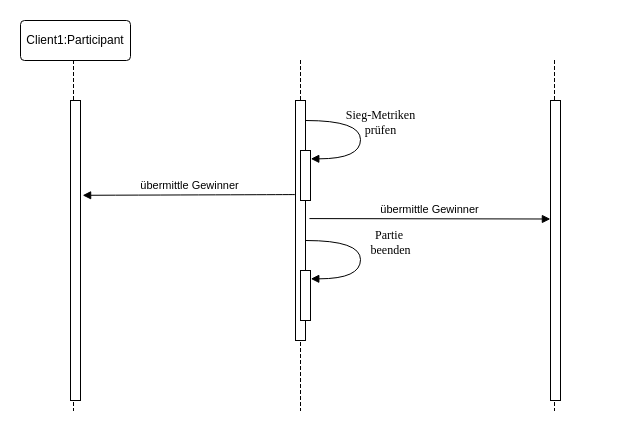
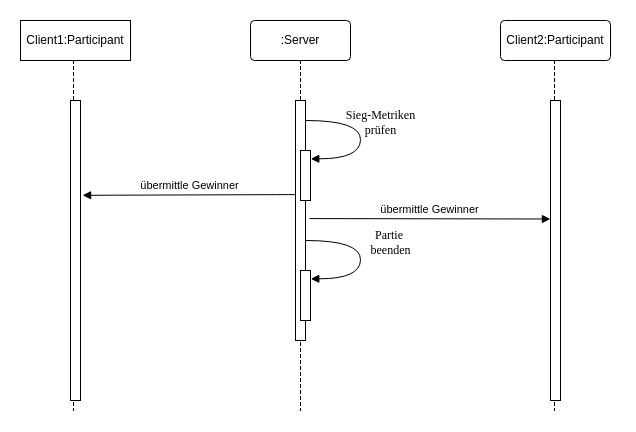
  <mxCell id="0" />
  <mxCell id="1" parent="0" />
- <mxCell id="2" value="Client1:Participant" style="rounded=1;arcSize=10;whiteSpace=wrap;html=1;align=center;" parent="1" vertex="1"><mxGeometry x="20" y="20" width="110" height="40" as="geometry" /></mxCell>
+ <mxCell id="2" value="Client1:Participant" style="arcSize=10;whiteSpace=wrap;html=1;align=center;rounded=0;" parent="1" vertex="1"><mxGeometry x="20" y="20" width="110" height="40" as="geometry" /></mxCell>
+ <mxCell id="3" value=":Server" style="rounded=1;arcSize=10;whiteSpace=wrap;html=1;align=center;" parent="1" vertex="1"><mxGeometry x="250" y="20" width="100" height="40" as="geometry" /></mxCell>
+ <mxCell id="4" value="Client2:Participant" style="rounded=1;arcSize=10;whiteSpace=wrap;html=1;align=center;" parent="1" vertex="1"><mxGeometry x="500" y="20" width="110" height="40" as="geometry" /></mxCell>
  <mxCell id="5" value="" style="shape=partialRectangle;fillColor=none;align=left;verticalAlign=middle;strokeColor=none;spacingLeft=34;rotatable=0;points=[[0,0.5],[1,0.5]];portConstraint=eastwest;dropTarget=0;" parent="1" vertex="1"><mxGeometry x="43" y="60" width="90" height="350" as="geometry" /></mxCell>
  <mxCell id="6" value="" style="shape=partialRectangle;top=0;left=0;bottom=0;fillColor=none;stokeWidth=1;dashed=1;align=left;verticalAlign=middle;spacingLeft=4;spacingRight=4;overflow=hidden;rotatable=0;points=[];portConstraint=eastwest;part=1;" parent="5" vertex="1" connectable="0"><mxGeometry width="30" height="350" as="geometry" /></mxCell>
  <mxCell id="7" value="" style="shape=partialRectangle;fillColor=none;align=left;verticalAlign=middle;strokeColor=none;spacingLeft=34;rotatable=0;points=[[0,0.5],[1,0.5]];portConstraint=eastwest;dropTarget=0;" parent="1" vertex="1"><mxGeometry x="270" y="60" width="90" height="350" as="geometry" /></mxCell>
  <mxCell id="8" value="" style="shape=partialRectangle;top=0;left=0;bottom=0;fillColor=none;stokeWidth=1;dashed=1;align=left;verticalAlign=middle;spacingLeft=4;spacingRight=4;overflow=hidden;rotatable=0;points=[];portConstraint=eastwest;part=1;" parent="7" vertex="1" connectable="0"><mxGeometry width="30" height="350" as="geometry" /></mxCell>
  <mxCell id="9" value="" style="shape=partialRectangle;fillColor=none;align=left;verticalAlign=middle;strokeColor=none;spacingLeft=34;rotatable=0;points=[[0,0.5],[1,0.5]];portConstraint=eastwest;dropTarget=0;" parent="1" vertex="1"><mxGeometry x="524" y="60" width="90" height="350" as="geometry" /></mxCell>
  <mxCell id="10" value="" style="shape=partialRectangle;top=0;left=0;bottom=0;fillColor=none;stokeWidth=1;dashed=1;align=left;verticalAlign=middle;spacingLeft=4;spacingRight=4;overflow=hidden;rotatable=0;points=[];portConstraint=eastwest;part=1;" parent="9" vertex="1" connectable="0"><mxGeometry width="30" height="350" as="geometry" /></mxCell>
  <mxCell id="11" value="" style="html=1;points=[];perimeter=orthogonalPerimeter;" parent="1" vertex="1"><mxGeometry x="295" y="100" width="10" height="240" as="geometry" /></mxCell>
  <mxCell id="12" value="" style="html=1;points=[];perimeter=orthogonalPerimeter;" parent="1" vertex="1"><mxGeometry x="70" y="100" width="10" height="300" as="geometry" /></mxCell>
  <mxCell id="13" value="" style="html=1;points=[];perimeter=orthogonalPerimeter;" parent="1" vertex="1"><mxGeometry x="550" y="100" width="10" height="300" as="geometry" /></mxCell>
  <mxCell id="14" value="" style="html=1;points=[];perimeter=orthogonalPerimeter;" parent="1" vertex="1"><mxGeometry x="300" y="150" width="10" height="50" as="geometry" /></mxCell>
  <mxCell id="15" value="übermittle Gewinner" style="html=1;verticalAlign=bottom;endArrow=block;rounded=0;entryX=-0.012;entryY=0.395;entryDx=0;entryDy=0;entryPerimeter=0;exitX=1.394;exitY=0.492;exitDx=0;exitDy=0;exitPerimeter=0;" parent="1" source="11" target="13" edge="1"><mxGeometry width="80" relative="1" as="geometry"><mxPoint x="330" y="219" as="sourcePoint" /><mxPoint x="540" y="218" as="targetPoint" /></mxGeometry></mxCell>
  <mxCell id="16" value="übermittle Gewinner" style="html=1;verticalAlign=bottom;endArrow=block;rounded=0;curved=1;exitX=-0.018;exitY=0.392;exitDx=0;exitDy=0;exitPerimeter=0;entryX=1.212;entryY=0.316;entryDx=0;entryDy=0;entryPerimeter=0;" parent="1" source="11" target="12" edge="1"><mxGeometry width="80" relative="1" as="geometry"><mxPoint x="280" y="194" as="sourcePoint" /><mxPoint x="90" y="194" as="targetPoint" /></mxGeometry></mxCell>
  <mxCell id="17" value="Sieg-Metriken&lt;br&gt;prüfen" style="html=1;verticalAlign=bottom;endArrow=block;labelBackgroundColor=none;fontFamily=Verdana;fontSize=12;elbow=vertical;edgeStyle=orthogonalEdgeStyle;curved=1;entryX=1;entryY=0.286;entryPerimeter=0;exitX=1.038;exitY=0.345;exitPerimeter=0;" parent="1" edge="1"><mxGeometry x="0.047" y="20" relative="1" as="geometry"><mxPoint x="305.293" y="120" as="sourcePoint" /><mxPoint x="310.293" y="158.333" as="targetPoint" /><Array as="points"><mxPoint x="359.96" y="120" /><mxPoint x="359.96" y="158" /></Array><mxPoint y="-1" as="offset" /></mxGeometry></mxCell>
  <mxCell id="18" value="Partie&amp;nbsp;&lt;br&gt;beenden" style="html=1;verticalAlign=bottom;endArrow=block;labelBackgroundColor=none;fontFamily=Verdana;fontSize=12;elbow=vertical;edgeStyle=orthogonalEdgeStyle;curved=1;entryX=1;entryY=0.286;entryPerimeter=0;exitX=1.038;exitY=0.345;exitPerimeter=0;" parent="1" edge="1"><mxGeometry x="0.047" y="30" relative="1" as="geometry"><mxPoint x="305.293" y="240" as="sourcePoint" /><mxPoint x="310.293" y="278.333" as="targetPoint" /><Array as="points"><mxPoint x="359.96" y="240" /><mxPoint x="359.96" y="278" /></Array><mxPoint y="-1" as="offset" /></mxGeometry></mxCell>
  <mxCell id="19" value="" style="html=1;points=[];perimeter=orthogonalPerimeter;" parent="1" vertex="1"><mxGeometry x="300" y="270" width="10" height="50" as="geometry" /></mxCell>
